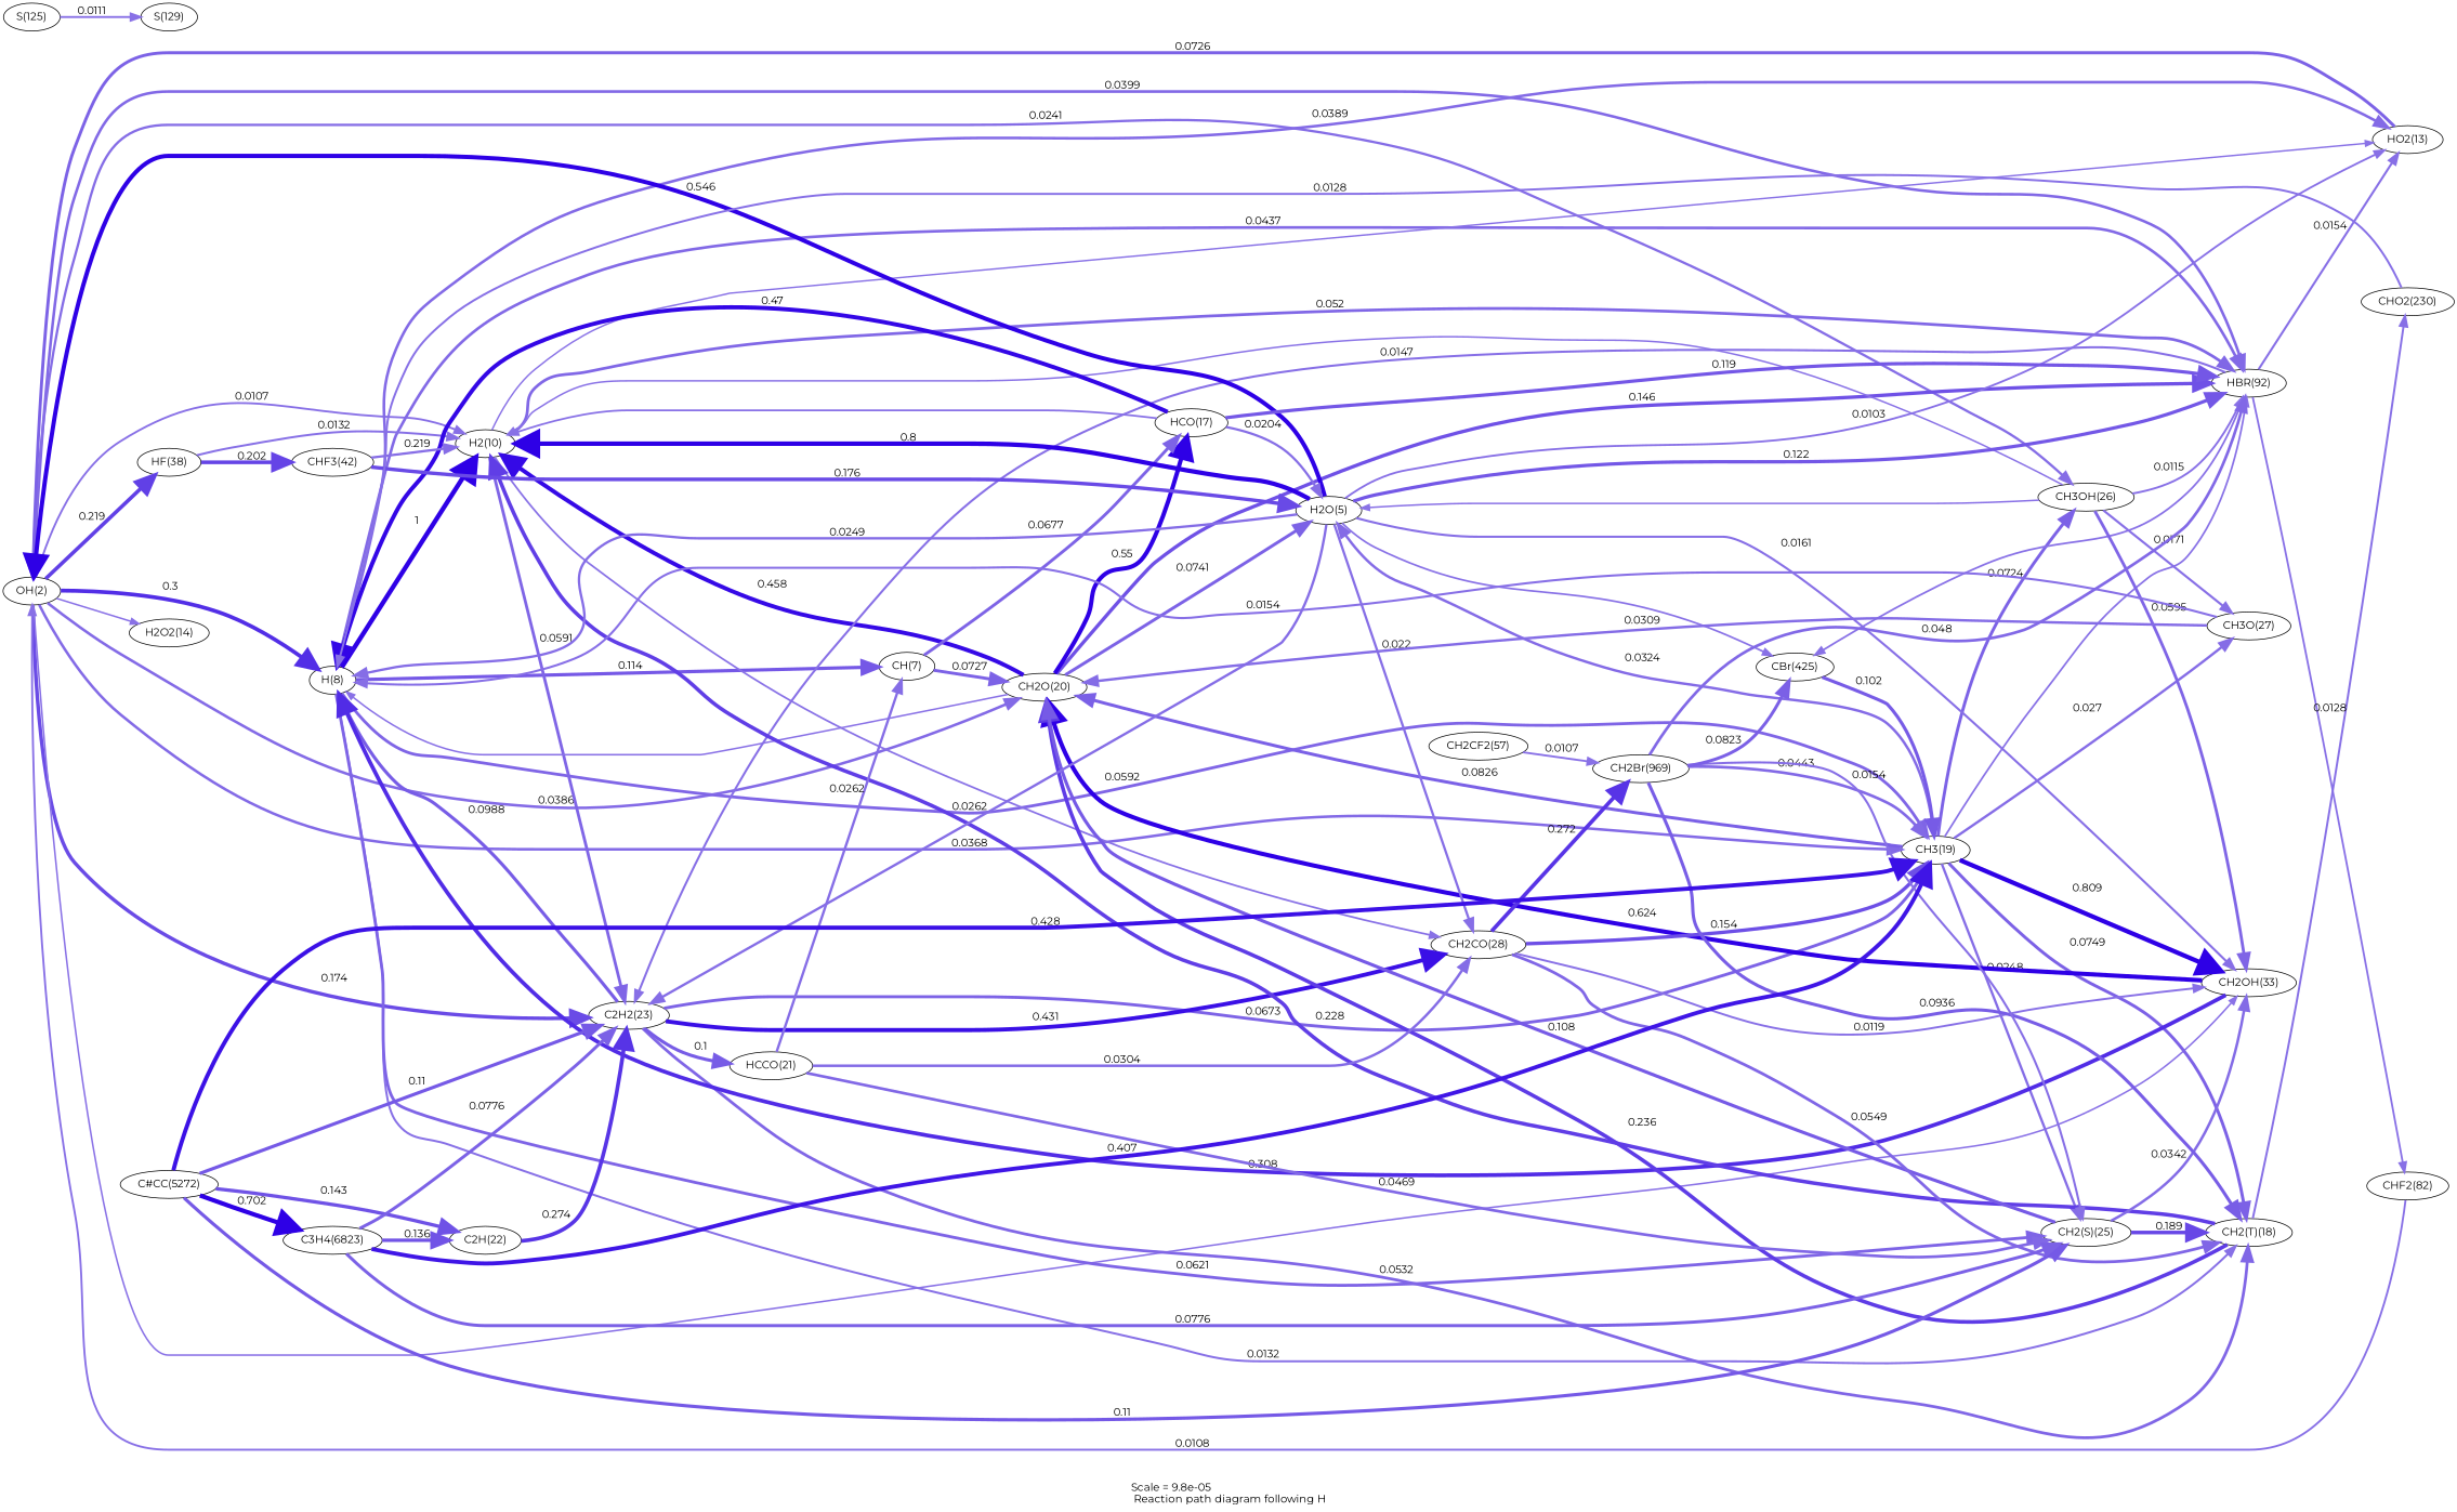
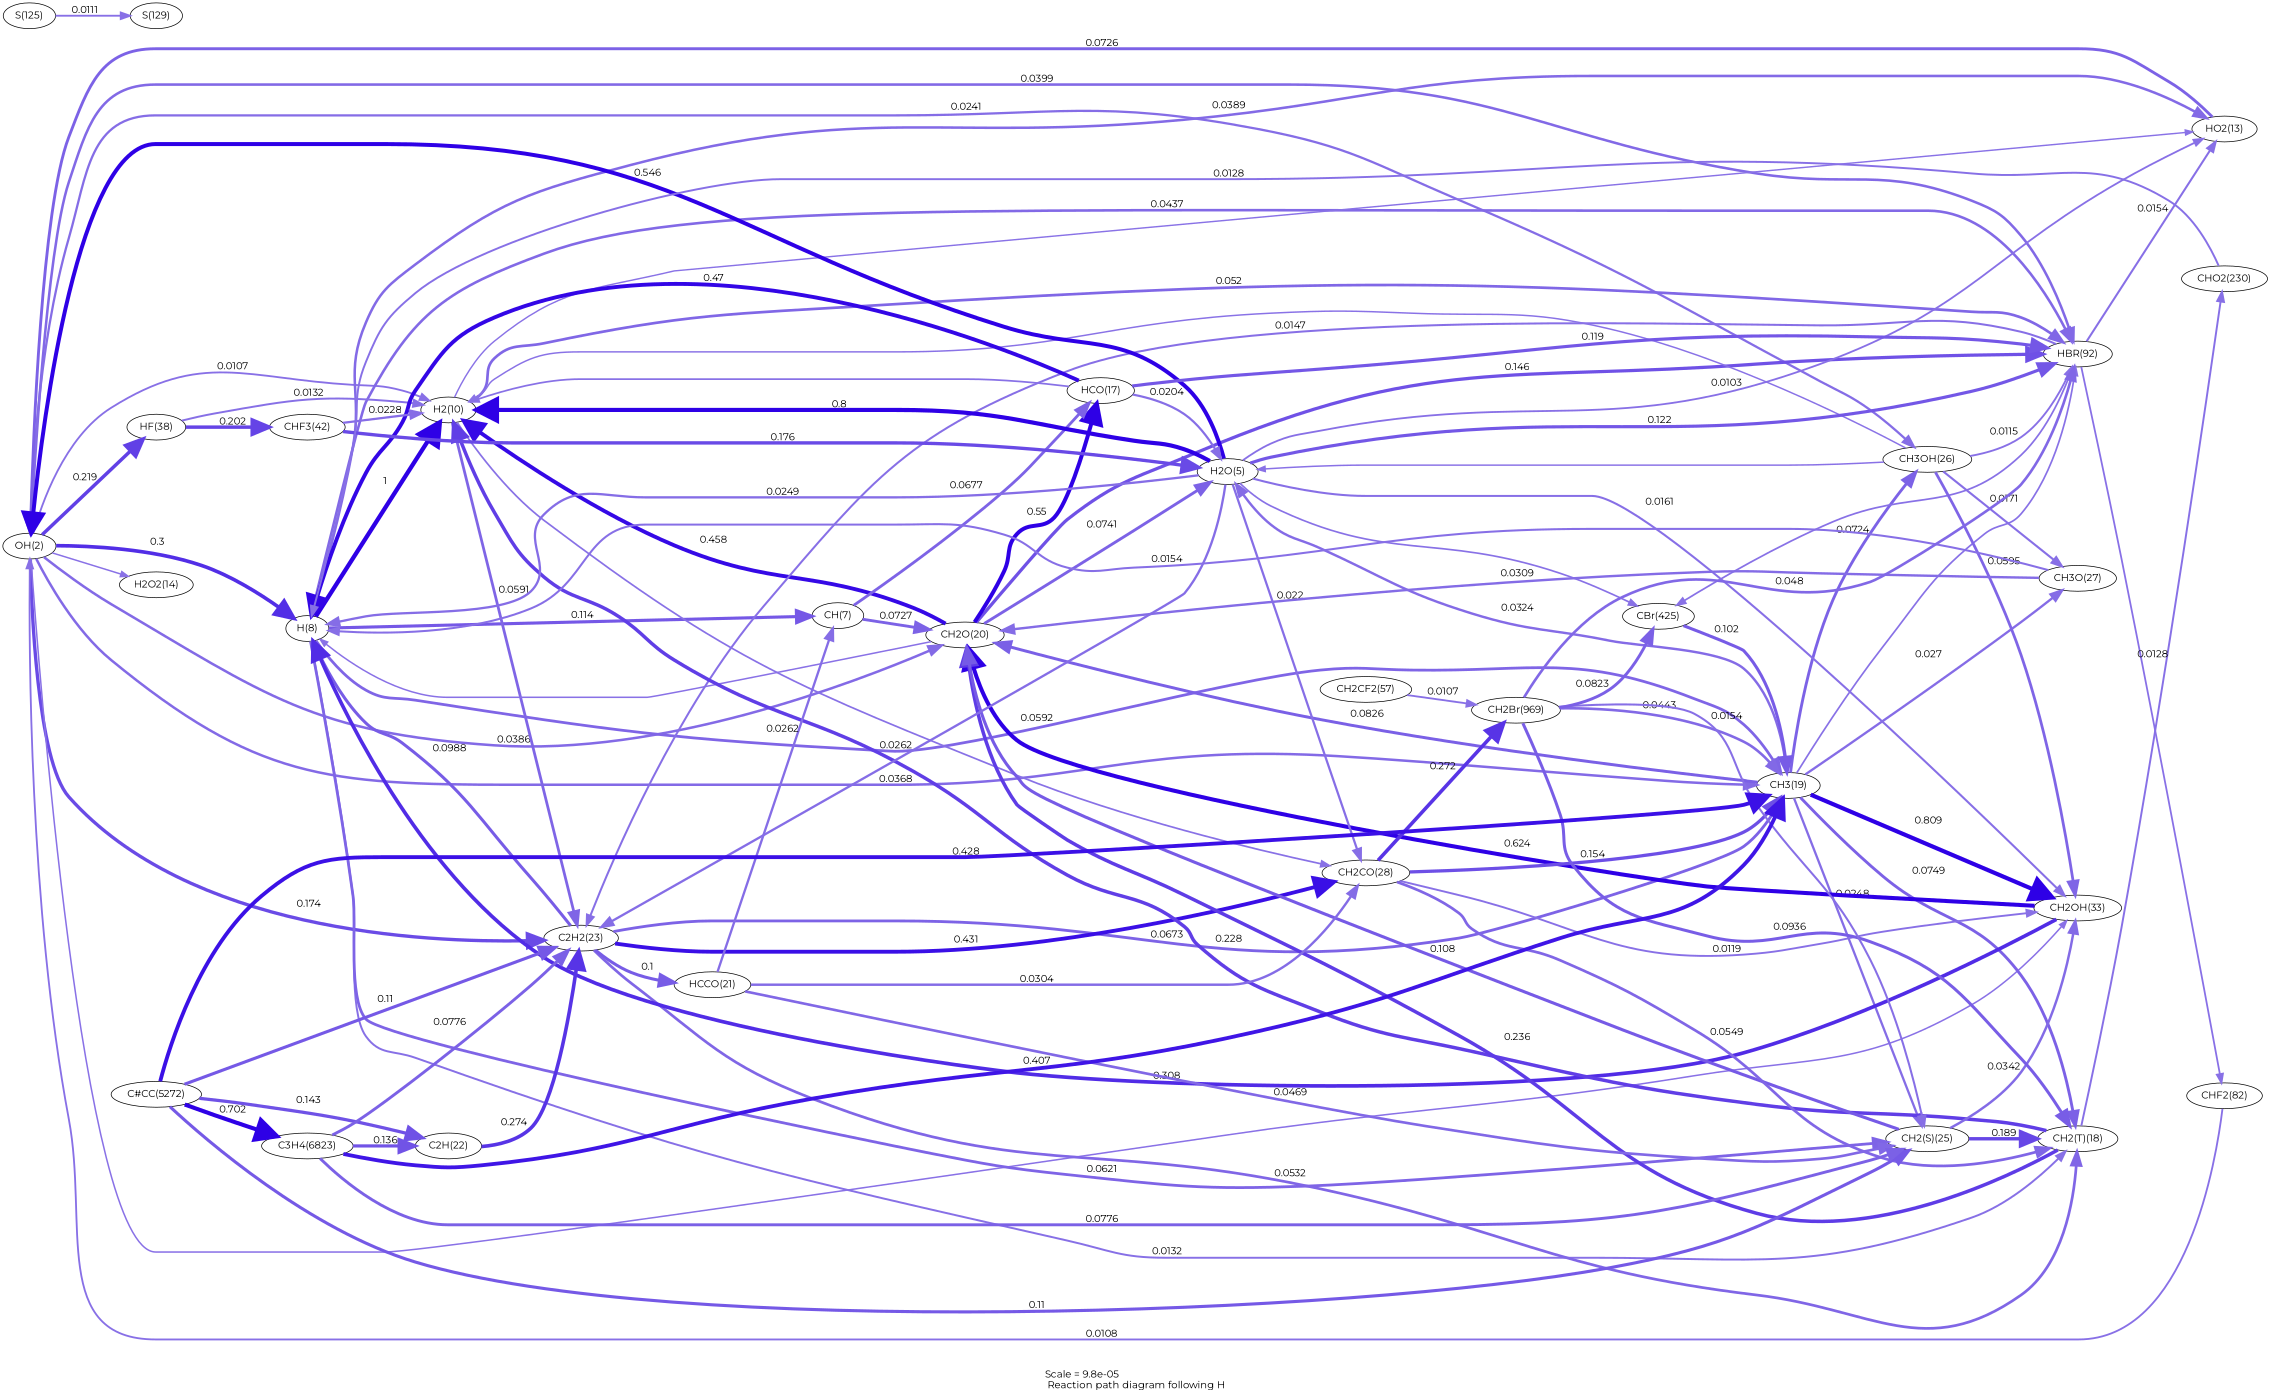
  digraph {
    fontname=Montserrat
    label="Scale = 9.8e-05\l Reaction path diagram following H"
    rankdir=LR
    node [fontname=Montserrat]
    edge [arrowsize=1.29 color="0.7, 0.511, 0.9" fontname=Montserrat penwidth=2.58]
    n1 [label="OH(2)"]
    n2 [label="H(8)"]
    n3 [label="H2(10)"]
    n4 [label="CH3(19)"]
    n5 [label="CH2O(20)"]
    n6 [label="C2H2(23)"]
    n7 [label="CH2OH(33)"]
    n8 [label="HBR(92)"]
    n9 [label="H2O2(14)"]
    n10 [label="CH3OH(26)"]
    n11 [label="HF(38)"]
    n12 [label="HO2(13)"]
    n13 [label="CH(7)"]
    n14 [label="CH2(T)(18)"]
    n15 [label="CH2(S)(25)"]
    n16 [label="CH2CO(28)"]
    n17 [label="H2O(5)"]
    n18 [label="CH3O(27)"]
    n19 [label="HCO(17)"]
    n20 [label="HCCO(21)"]
    n21 [label="CBr(425)"]
    n22 [label="CHF2(82)"]
    n23 [label="CHF3(42)"]
    n24 [label="CHO2(230)"]
    n25 [label="CH2Br(969)"]
    n26 [label="C#CC(5272)"]
    n27 [label="C3H4(6823)"]
    n28 [label="C2H(22)"]
    n29 [label="S(129)"]
    n30 [label="S(125)"]
    n31 [label="CH2CF2(57)"]
    n1 -> n2 [arrowsize=2.55 color="0.7, 0.8, 0.9" label=" 0.3" penwidth=5.09]
    n1 -> n3 [label=" 0.0107"]
    n1 -> n4 [arrowsize=1.75 color="0.7, 0.537, 0.9" label=" 0.0368" penwidth=3.51]
    n1 -> n5 [arrowsize=1.77 color="0.7, 0.539, 0.9" label=" 0.0386" penwidth=3.54]
    n1 -> n6 [arrowsize=2.34 color="0.7, 0.674, 0.9" label=" 0.174" penwidth=4.68]
    n1 -> n7 [arrowsize=1.06 color="0.7, 0.506, 0.9" penwidth=2.12]
    n1 -> n8 [arrowsize=1.78 color="0.7, 0.54, 0.9" label=" 0.0399" penwidth=3.57]
    n1 -> n9 [arrowsize=1.05 color="0.7, 0.506, 0.9" penwidth=2.09]
    n1 -> n10 [arrowsize=1.59 color="0.7, 0.524, 0.9" label=" 0.0241" penwidth=3.19]
    n1 -> n11 [arrowsize=2.43 color="0.7, 0.719, 0.9" label=" 0.219" penwidth=4.86]
    n2 -> n3 [arrowsize=3 color="0.7, 1.5, 0.9" label=" 1" penwidth=6]
    n2 -> n4 [arrowsize=1.93 color="0.7, 0.559, 0.9" label=" 0.0592" penwidth=3.87]
    n2 -> n8 [arrowsize=1.82 color="0.7, 0.544, 0.9" label=" 0.0437" penwidth=3.64]
    n2 -> n12 [arrowsize=1.77 color="0.7, 0.539, 0.9" label=" 0.0389" penwidth=3.55]
    n2 -> n13 [arrowsize=2.18 color="0.7, 0.614, 0.9" label=" 0.114" penwidth=4.36]
    n2 -> n14 [arrowsize=1.37 color="0.7, 0.513, 0.9" label=" 0.0132" penwidth=2.74]
    n2 -> n15 [arrowsize=1.95 color="0.7, 0.562, 0.9" label=" 0.0621" penwidth=3.9]
    n3 -> n6 [arrowsize=1.93 color="0.7, 0.559, 0.9" label=" 0.0591" penwidth=3.86]
    n3 -> n8 [arrowsize=1.88 color="0.7, 0.552, 0.9" label=" 0.052" penwidth=3.77]
    n3 -> n12 [arrowsize=1 color="0.7, 0.505, 0.9" penwidth=2]
    n3 -> n16 [arrowsize=1.19 color="0.7, 0.508, 0.9" penwidth=2.39]
    n4 -> n5 [arrowsize=2.06 color="0.7, 0.583, 0.9" label=" 0.0826" penwidth=4.12]
    n4 -> n7 [arrowsize=2.92 color="0.7, 1.31, 0.9" label=" 0.809" penwidth=5.84]
    n4 -> n8 [arrowsize=1.19 color="0.7, 0.508, 0.9" penwidth=2.38]
    n4 -> n10 [arrowsize=2.01 color="0.7, 0.572, 0.9" label=" 0.0724" penwidth=4.02]
    n4 -> n14 [arrowsize=2.02 color="0.7, 0.575, 0.9" label=" 0.0749" penwidth=4.04]
    n4 -> n15 [arrowsize=1.6 color="0.7, 0.525, 0.9" label=" 0.0248" penwidth=3.21]
    n4 -> n17 [arrowsize=1.71 color="0.7, 0.532, 0.9" label=" 0.0324" penwidth=3.41]
    n4 -> n18 [arrowsize=1.64 color="0.7, 0.527, 0.9" label=" 0.027" penwidth=3.27]
    n5 -> n2 [arrowsize=1.05 color="0.7, 0.506, 0.9" penwidth=2.1]
    n5 -> n3 [arrowsize=2.7 color="0.7, 0.958, 0.9" label=" 0.458" penwidth=5.41]
    n5 -> n8 [arrowsize=2.27 color="0.7, 0.646, 0.9" label=" 0.146" penwidth=4.55]
    n5 -> n17 [arrowsize=2.02 color="0.7, 0.574, 0.9" label=" 0.0741" penwidth=4.04]
    n5 -> n19 [arrowsize=2.77 color="0.7, 1.05, 0.9" label=" 0.55" penwidth=5.55]
    n6 -> n2 [arrowsize=2.13 color="0.7, 0.599, 0.9" label=" 0.0988" penwidth=4.25]
    n6 -> n4 [arrowsize=1.98 color="0.7, 0.567, 0.9" label=" 0.0673" penwidth=3.96]
    n6 -> n14 [arrowsize=1.89 color="0.7, 0.553, 0.9" label=" 0.0532" penwidth=3.79]
    n6 -> n16 [arrowsize=2.68 color="0.7, 0.931, 0.9" label=" 0.431" penwidth=5.36]
    n6 -> n20 [arrowsize=2.13 color="0.7, 0.6, 0.9" label=" 0.1" penwidth=4.26]
    n7 -> n2 [arrowsize=2.56 color="0.7, 0.808, 0.9" label=" 0.308" penwidth=5.11]
    n7 -> n5 [arrowsize=2.82 color="0.7, 1.12, 0.9" label=" 0.624" penwidth=5.64]
    n8 -> n6 [arrowsize=1.41 color="0.7, 0.515, 0.9" label=" 0.0147" penwidth=2.82]
    n8 -> n12 [arrowsize=1.42 color="0.7, 0.515, 0.9" label=" 0.0154" penwidth=2.85]
    n8 -> n21 [arrowsize=1.21 color="0.7, 0.509, 0.9" penwidth=2.42]
    n8 -> n22 [arrowsize=1.24 color="0.7, 0.51, 0.9" penwidth=2.49]
    n10 -> n3 [arrowsize=1.04 color="0.7, 0.505, 0.9" penwidth=2.07]
    n10 -> n7 [arrowsize=1.94 color="0.7, 0.56, 0.9" label=" 0.0595" penwidth=3.87]
    n10 -> n8 [arrowsize=1.32 color="0.7, 0.512, 0.9" label=" 0.0115" penwidth=2.63]
    n10 -> n17 [arrowsize=1.04 color="0.7, 0.506, 0.9" penwidth=2.08]
    n10 -> n18 [arrowsize=1.46 color="0.7, 0.517, 0.9" label=" 0.0171" penwidth=2.93]
    n11 -> n3 [arrowsize=1.37 color="0.7, 0.513, 0.9" label=" 0.0132" penwidth=2.73]
    n11 -> n23 [arrowsize=2.4 color="0.7, 0.702, 0.9" label=" 0.202" penwidth=4.79]
    n12 -> n1 [arrowsize=2.01 color="0.7, 0.573, 0.9" label=" 0.0726" penwidth=4.02]
    n13 -> n5 [arrowsize=2.01 color="0.7, 0.573, 0.9" label=" 0.0727" penwidth=4.02]
    n13 -> n19 [arrowsize=1.98 color="0.7, 0.568, 0.9" label=" 0.0677" penwidth=3.97]
    n14 -> n3 [arrowsize=2.44 color="0.7, 0.728, 0.9" label=" 0.228" penwidth=4.88]
    n14 -> n5 [arrowsize=2.45 color="0.7, 0.736, 0.9" label=" 0.236" penwidth=4.91]
    n14 -> n24 [arrowsize=1.36 color="0.7, 0.513, 0.9" label=" 0.0128" penwidth=2.71]
    n15 -> n5 [arrowsize=2.16 color="0.7, 0.608, 0.9" label=" 0.108" penwidth=4.32]
    n15 -> n7 [arrowsize=1.73 color="0.7, 0.534, 0.9" label=" 0.0342" penwidth=3.45]
    n15 -> n14 [arrowsize=2.37 color="0.7, 0.689, 0.9" label=" 0.189" penwidth=4.74]
    n16 -> n4 [arrowsize=2.29 color="0.7, 0.654, 0.9" label=" 0.154" penwidth=4.59]
    n16 -> n7 [arrowsize=1.33 color="0.7, 0.512, 0.9" label=" 0.0119" penwidth=2.65]
    n16 -> n14 [arrowsize=1.9 color="0.7, 0.555, 0.9" label=" 0.0549" penwidth=3.81]
    n16 -> n25 [arrowsize=2.51 color="0.7, 0.772, 0.9" label=" 0.272" penwidth=5.02]
    n17 -> n1 [arrowsize=2.77 color="0.7, 1.05, 0.9" label=" 0.546" penwidth=5.54]
    n17 -> n2 [arrowsize=1.61 color="0.7, 0.525, 0.9" label=" 0.0249" penwidth=3.21]
    n17 -> n3 [arrowsize=2.92 color="0.7, 1.3, 0.9" label=" 0.8" penwidth=5.83]
    n17 -> n6 [arrowsize=1.63 color="0.7, 0.526, 0.9" label=" 0.0262" penwidth=3.25]
    n17 -> n7 [arrowsize=1.44 color="0.7, 0.516, 0.9" label=" 0.0161" penwidth=2.88]
    n17 -> n8 [arrowsize=2.21 color="0.7, 0.622, 0.9" label=" 0.122" penwidth=4.41]
    n17 -> n12 [arrowsize=1.27 color="0.7, 0.51, 0.9" label=" 0.0103" penwidth=2.55]
    n17 -> n16 [arrowsize=1.56 color="0.7, 0.522, 0.9" label=" 0.022" penwidth=3.12]
    n17 -> n21 [arrowsize=1.17 color="0.7, 0.508, 0.9" penwidth=2.34]
    n18 -> n2 [arrowsize=1.42 color="0.7, 0.515, 0.9" label=" 0.0154" penwidth=2.85]
    n18 -> n5 [arrowsize=1.69 color="0.7, 0.531, 0.9" label=" 0.0309" penwidth=3.37]
    n19 -> n2 [arrowsize=2.72 color="0.7, 0.97, 0.9" label=" 0.47" penwidth=5.43]
    n19 -> n3 [arrowsize=1.21 color="0.7, 0.509, 0.9" penwidth=2.42]
    n19 -> n8 [arrowsize=2.2 color="0.7, 0.619, 0.9" label=" 0.119" penwidth=4.39]
    n19 -> n17 [arrowsize=1.53 color="0.7, 0.52, 0.9" label=" 0.0204" penwidth=3.06]
    n20 -> n13 [arrowsize=1.63 color="0.7, 0.526, 0.9" label=" 0.0262" penwidth=3.25]
    n20 -> n15 [arrowsize=1.85 color="0.7, 0.547, 0.9" label=" 0.0469" penwidth=3.69]
    n20 -> n16 [arrowsize=1.68 color="0.7, 0.53, 0.9" label=" 0.0304" penwidth=3.36]
    n21 -> n4 [arrowsize=2.14 color="0.7, 0.602, 0.9" label=" 0.102" penwidth=4.27]
    n22 -> n1 [label=" 0.0108"]
-   n23 -> n3 [arrowsize=1.57 color="0.7, 0.523, 0.9" label=" 0.219" penwidth=3.15]
+   n23 -> n3 [arrowsize=1.57 color="0.7, 0.523, 0.9" label=" 0.0228" penwidth=3.15]
    n23 -> n17 [arrowsize=2.34 color="0.7, 0.676, 0.9" label=" 0.176" penwidth=4.69]
    n24 -> n2 [arrowsize=1.35 color="0.7, 0.513, 0.9" label=" 0.0128" penwidth=2.71]
    n25 -> n4 [arrowsize=1.82 color="0.7, 0.544, 0.9" label=" 0.0443" penwidth=3.65]
    n25 -> n8 [arrowsize=1.85 color="0.7, 0.548, 0.9" label=" 0.048" penwidth=3.71]
    n25 -> n14 [arrowsize=2.11 color="0.7, 0.594, 0.9" label=" 0.0936" penwidth=4.21]
    n25 -> n15 [arrowsize=1.42 color="0.7, 0.515, 0.9" label=" 0.0154" penwidth=2.85]
    n25 -> n21 [arrowsize=2.06 color="0.7, 0.582, 0.9" label=" 0.0823" penwidth=4.11]
    n26 -> n4 [arrowsize=2.68 color="0.7, 0.928, 0.9" label=" 0.428" penwidth=5.36]
    n26 -> n6 [arrowsize=2.17 color="0.7, 0.61, 0.9" label=" 0.11" penwidth=4.33]
    n26 -> n15 [arrowsize=2.17 color="0.7, 0.61, 0.9" label=" 0.11" penwidth=4.33]
    n26 -> n27 [arrowsize=2.87 color="0.7, 1.2, 0.9" label=" 0.702" penwidth=5.73]
    n26 -> n28 [arrowsize=2.26 color="0.7, 0.643, 0.9" label=" 0.143" penwidth=4.53]
    n27 -> n4 [arrowsize=2.66 color="0.7, 0.907, 0.9" label=" 0.407" penwidth=5.32]
    n27 -> n6 [arrowsize=2.04 color="0.7, 0.578, 0.9" label=" 0.0776" penwidth=4.07]
    n27 -> n15 [arrowsize=2.04 color="0.7, 0.578, 0.9" label=" 0.0776" penwidth=4.07]
    n27 -> n28 [arrowsize=2.25 color="0.7, 0.636, 0.9" label=" 0.136" penwidth=4.49]
    n28 -> n6 [arrowsize=2.51 color="0.7, 0.774, 0.9" label=" 0.274" penwidth=5.02]
    n30 -> n29 [arrowsize=1.3 label=" 0.0111" penwidth=2.6]
    n31 -> n25 [label=" 0.0107"]
  }
